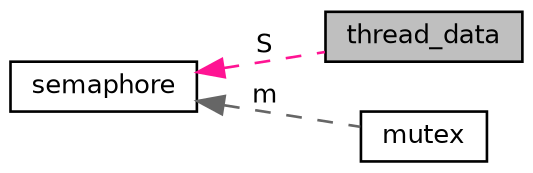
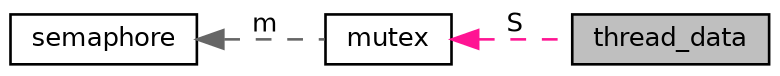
  digraph {
    rankdir=LR
    node [color=black fillcolor=white fontname=Helvetica fontsize=10 shape=record style=filled]
    edge [dir=back fontname=Helvetica fontsize=10 labelfontname=Helvetica labelfontsize=10 style=dashed]
    n1 [fillcolor=grey75 fontcolor=black height=0.2 label=thread_data width=0.4]
    n2 [height=0.2 label=semaphore width=0.4]
    n3 [height=0.2 label=mutex width=0.4]
-   n2 -> n1 [color=deeppink label=" S"]
+   n3 -> n1 [color=deeppink label=" S"]
    n2 -> n3 [color=gray40 label=" m"]
  }
